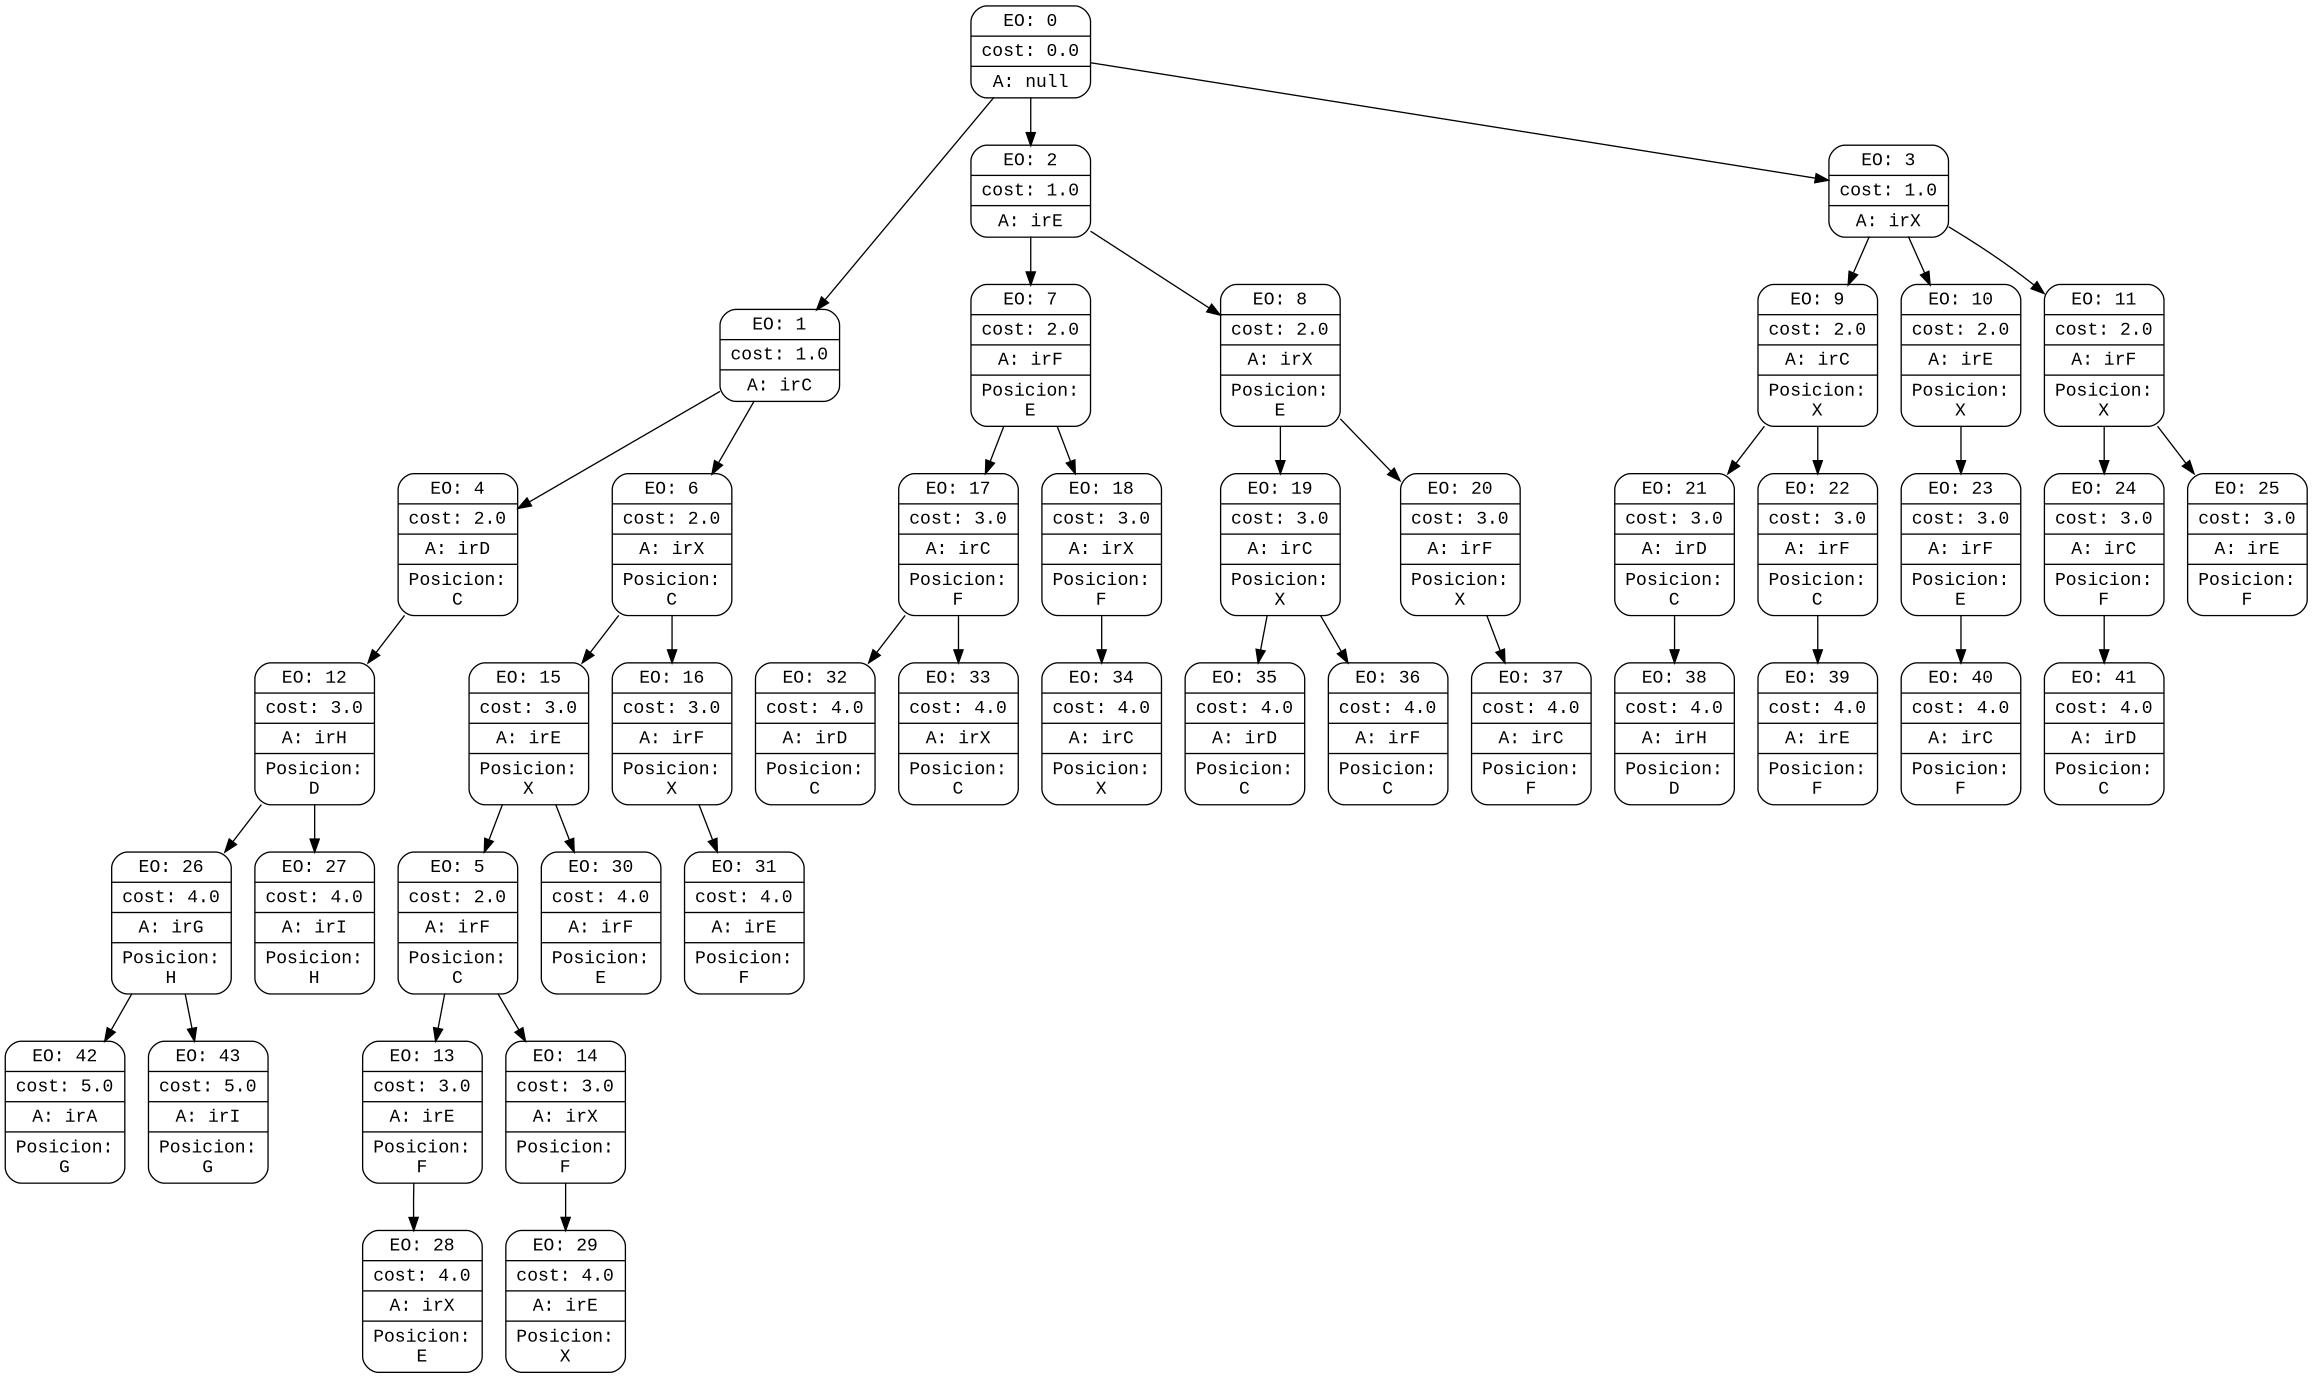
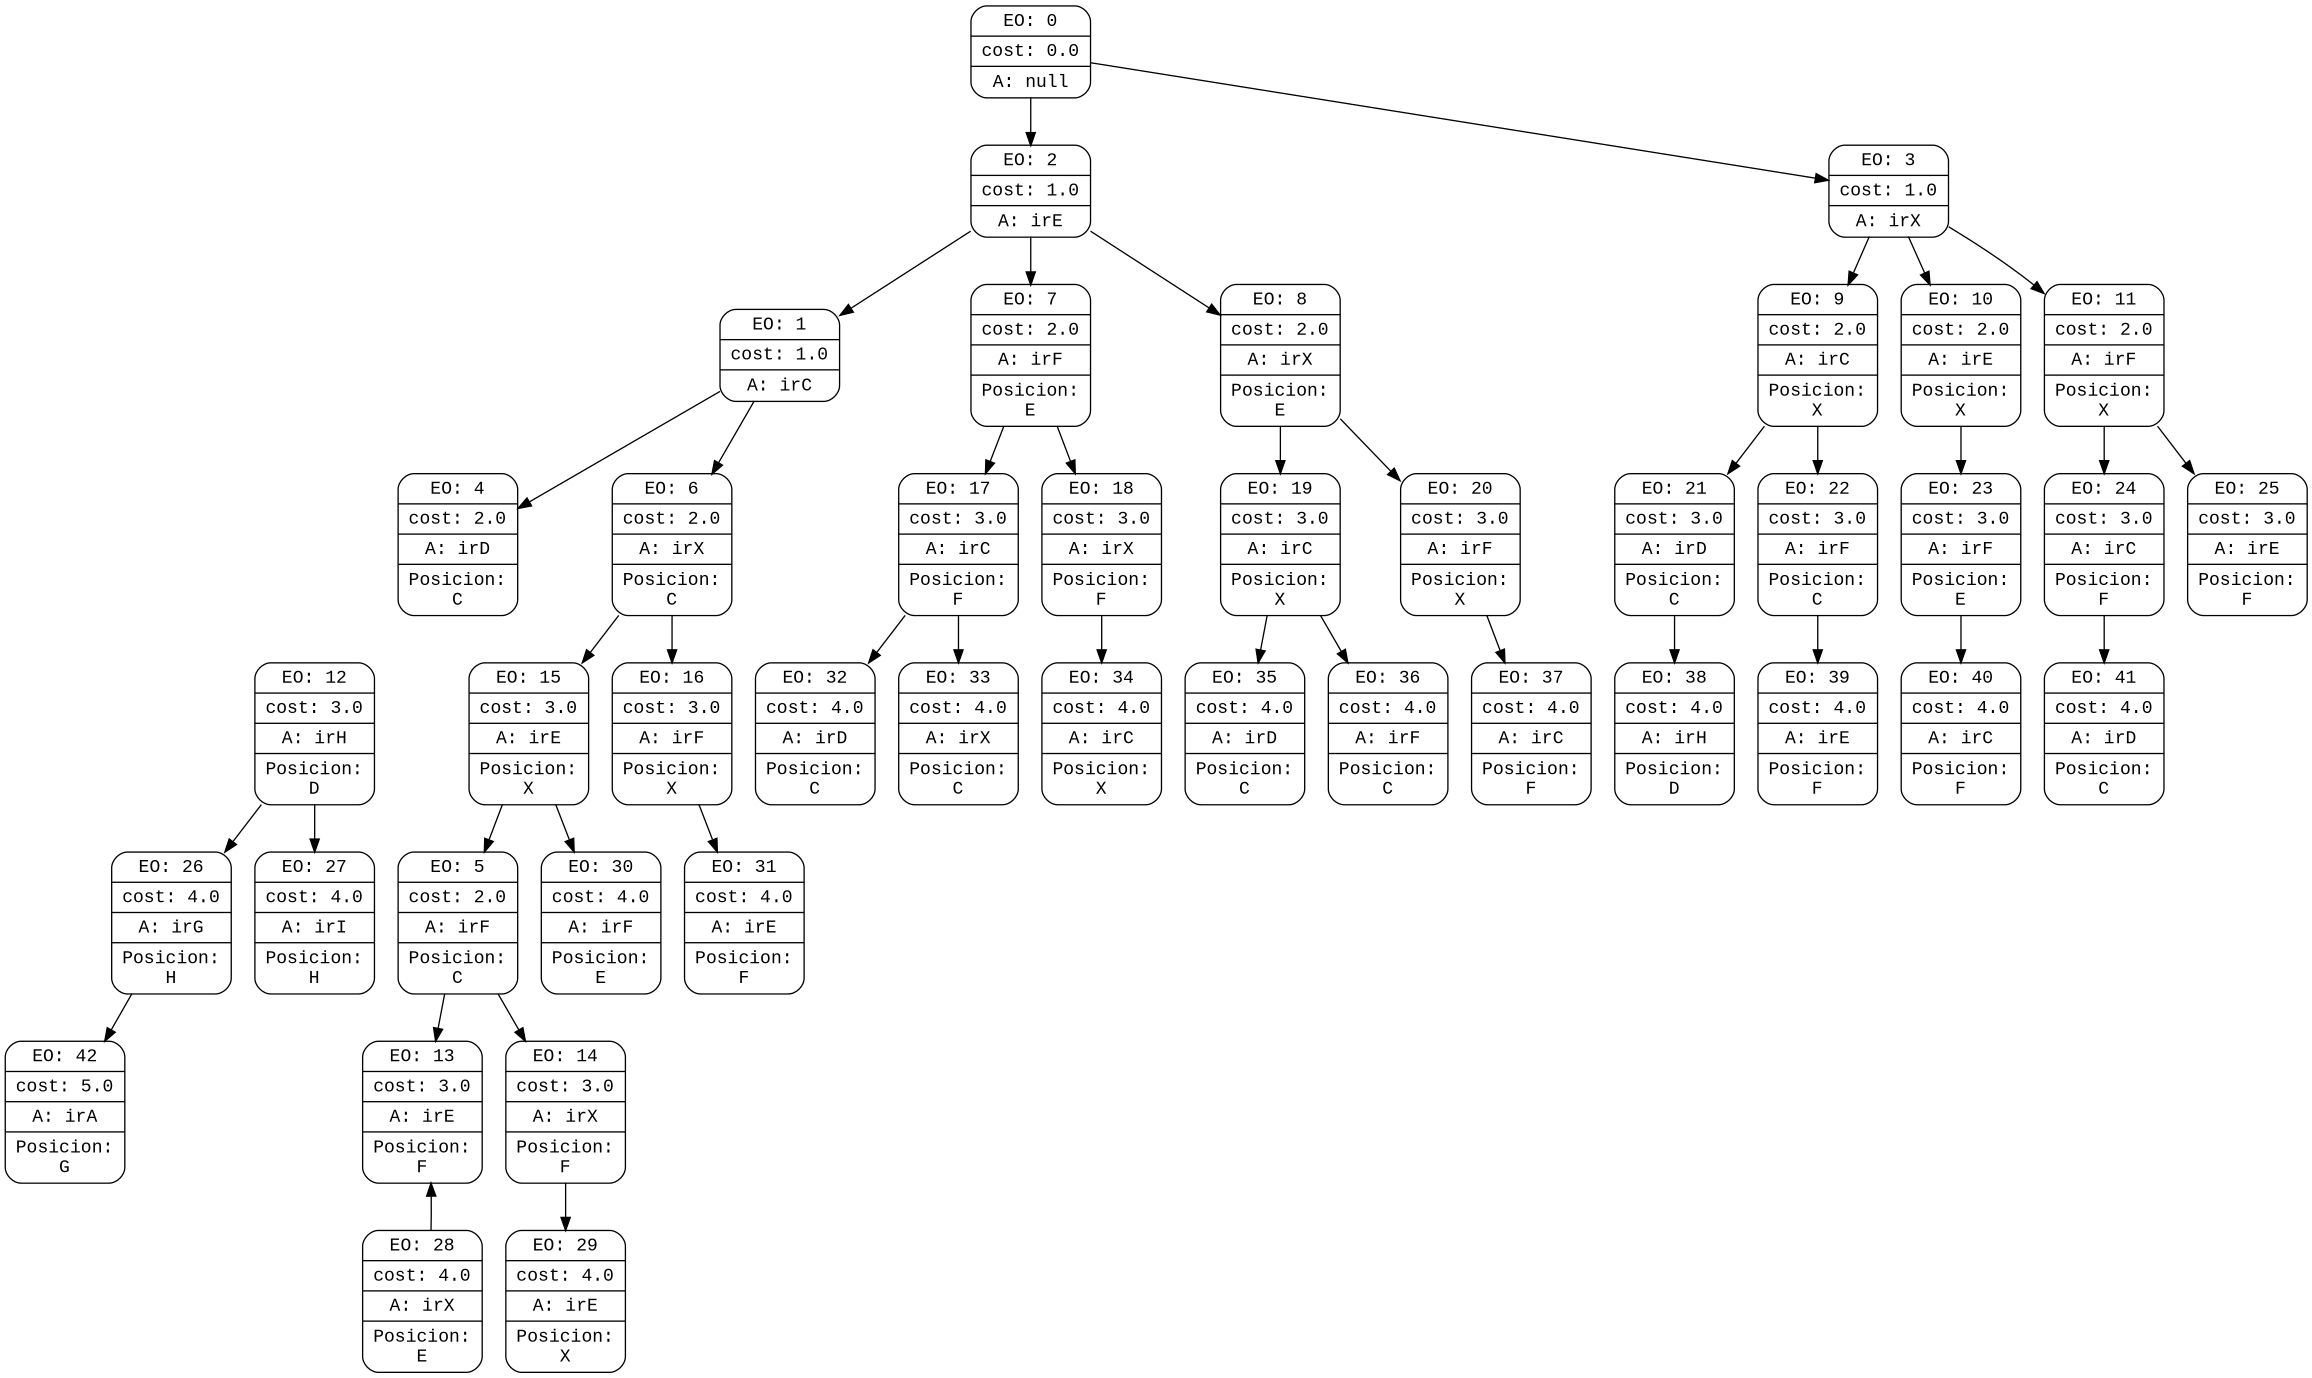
  digraph {
    fontname="Liberation Mono"
    node [fontname="Liberation Mono" shape=Mrecord]
    edge [fontname="Liberation Mono"]
    n1 [label="{EO: 0|cost: 0.0|A: null}"]
    n2 [label="{EO: 1|cost: 1.0|A: irC}"]
    n3 [label="{EO: 2|cost: 1.0|A: irE}"]
    n4 [label="{EO: 3|cost: 1.0|A: irX}"]
    n5 [label="{EO: 4|cost: 2.0|A: irD|Posicion:\nC}"]
    n6 [label="{EO: 6|cost: 2.0|A: irX|Posicion:\nC}"]
    n7 [label="{EO: 7|cost: 2.0|A: irF|Posicion:\nE}"]
    n8 [label="{EO: 8|cost: 2.0|A: irX|Posicion:\nE}"]
    n9 [label="{EO: 9|cost: 2.0|A: irC|Posicion:\nX}"]
    n10 [label="{EO: 10|cost: 2.0|A: irE|Posicion:\nX}"]
    n11 [label="{EO: 11|cost: 2.0|A: irF|Posicion:\nX}"]
    n12 [label="{EO: 12|cost: 3.0|A: irH|Posicion:\nD}"]
    n13 [label="{EO: 5|cost: 2.0|A: irF|Posicion:\nC}"]
    n14 [label="{EO: 13|cost: 3.0|A: irE|Posicion:\nF}"]
    n15 [label="{EO: 14|cost: 3.0|A: irX|Posicion:\nF}"]
    n16 [label="{EO: 15|cost: 3.0|A: irE|Posicion:\nX}"]
    n17 [label="{EO: 16|cost: 3.0|A: irF|Posicion:\nX}"]
    n18 [label="{EO: 26|cost: 4.0|A: irG|Posicion:\nH}"]
    n19 [label="{EO: 27|cost: 4.0|A: irI|Posicion:\nH}"]
    n20 [label="{EO: 42|cost: 5.0|A: irA|Posicion:\nG}"]
-   n21 [label="{EO: 43|cost: 5.0|A: irI|Posicion:\nG}"]
    n22 [label="{EO: 28|cost: 4.0|A: irX|Posicion:\nE}"]
    n23 [label="{EO: 29|cost: 4.0|A: irE|Posicion:\nX}"]
    n24 [label="{EO: 30|cost: 4.0|A: irF|Posicion:\nE}"]
    n25 [label="{EO: 31|cost: 4.0|A: irE|Posicion:\nF}"]
    n26 [label="{EO: 17|cost: 3.0|A: irC|Posicion:\nF}"]
    n27 [label="{EO: 18|cost: 3.0|A: irX|Posicion:\nF}"]
    n28 [label="{EO: 19|cost: 3.0|A: irC|Posicion:\nX}"]
    n29 [label="{EO: 20|cost: 3.0|A: irF|Posicion:\nX}"]
    n30 [label="{EO: 32|cost: 4.0|A: irD|Posicion:\nC}"]
    n31 [label="{EO: 33|cost: 4.0|A: irX|Posicion:\nC}"]
    n32 [label="{EO: 34|cost: 4.0|A: irC|Posicion:\nX}"]
    n33 [label="{EO: 35|cost: 4.0|A: irD|Posicion:\nC}"]
    n34 [label="{EO: 36|cost: 4.0|A: irF|Posicion:\nC}"]
    n35 [label="{EO: 37|cost: 4.0|A: irC|Posicion:\nF}"]
    n36 [label="{EO: 21|cost: 3.0|A: irD|Posicion:\nC}"]
    n37 [label="{EO: 22|cost: 3.0|A: irF|Posicion:\nC}"]
    n38 [label="{EO: 23|cost: 3.0|A: irF|Posicion:\nE}"]
    n39 [label="{EO: 24|cost: 3.0|A: irC|Posicion:\nF}"]
    n40 [label="{EO: 25|cost: 3.0|A: irE|Posicion:\nF}"]
    n41 [label="{EO: 38|cost: 4.0|A: irH|Posicion:\nD}"]
    n42 [label="{EO: 39|cost: 4.0|A: irE|Posicion:\nF}"]
    n43 [label="{EO: 40|cost: 4.0|A: irC|Posicion:\nF}"]
    n44 [label="{EO: 41|cost: 4.0|A: irD|Posicion:\nC}"]
-   n1 -> n2
+   n3 -> n2
    n1 -> n3
    n1 -> n4
    n2 -> n5
    n2 -> n6
    n3 -> n7
    n3 -> n8
    n4 -> n9
    n4 -> n10
    n4 -> n11
-   n5 -> n12
    n6 -> n16
    n6 -> n17
    n7 -> n26
    n7 -> n27
    n8 -> n28
    n8 -> n29
    n9 -> n36
    n9 -> n37
    n10 -> n38
    n11 -> n39
    n11 -> n40
    n12 -> n18
    n12 -> n19
    n13 -> n14
    n13 -> n15
-   n14 -> n22
+   n22 -> n14
    n15 -> n23
    n16 -> n13
    n16 -> n24
    n17 -> n25
    n18 -> n20
-   n18 -> n21
    n26 -> n30
    n26 -> n31
    n27 -> n32
    n28 -> n33
    n28 -> n34
    n29 -> n35
    n36 -> n41
    n37 -> n42
    n38 -> n43
    n39 -> n44
  }
